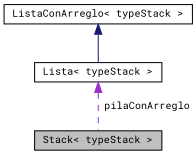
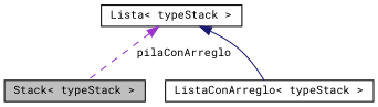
  digraph {
    fontname="Roboto Mono"
    node [color=black fillcolor=white fontname="Roboto Mono" fontsize=10 shape=record style=filled]
    edge [dir=back fontname="Roboto Mono" fontsize=10 labelfontname=Helvetica labelfontsize=10]
    n1 [fillcolor=grey75 fontcolor=black height=0.2 label="Stack\< typeStack \>" width=0.4]
    n2 [height=0.2 label="ListaConArreglo\< typeStack \>" width=0.4]
    n3 [height=0.2 label="Lista\< typeStack \>" width=0.4]
    n3 -> n1 [color=darkorchid3 label=" pilaConArreglo" style=dashed]
-   n2 -> n3 [color=midnightblue style=solid]
+   n3 -> n2 [color=midnightblue style=solid]
  }
